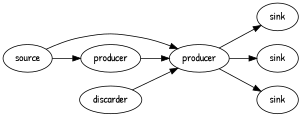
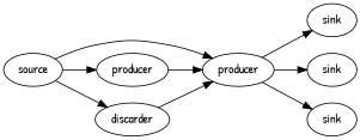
  digraph {
    rankdir=LR
    fontname="Patrick Hand"
    node [fontname="Patrick Hand"]
    edge [fontname="Patrick Hand"]
    n1 [label=producer]
    n2 [label=sink]
    n3 [label=sink]
    n4 [label=sink]
    n5 [label=producer]
    n6 [label=discarder]
    n7 [label=source]
    n1 -> n2
    n1 -> n3
    n1 -> n4
    n5 -> n1
    n6 -> n1
    n7 -> n1
    n7 -> n5
+   n7 -> n6
  }
